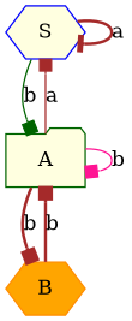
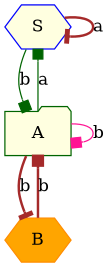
  digraph {
    rankdir=TB
    node [fillcolor=lightyellow shape=hexagon style=filled]
    edge [arrowhead=box color=brown style=bold]
    S [color=blue]
    A [color=darkgreen shape=folder]
    B [color=darkorange fillcolor=orange]
    S -> S [arrowhead=tee label=a]
    S -> A [color=darkgreen label=b style=solid]
-   A -> S [label=a style=solid]
+   A -> S [color=darkgreen label=a style=solid]
    A -> A [color=deeppink label=b style=solid]
-   A -> B [label=b]
+   A -> B [arrowhead=tee label=b]
    B -> A [label=b]
  }
